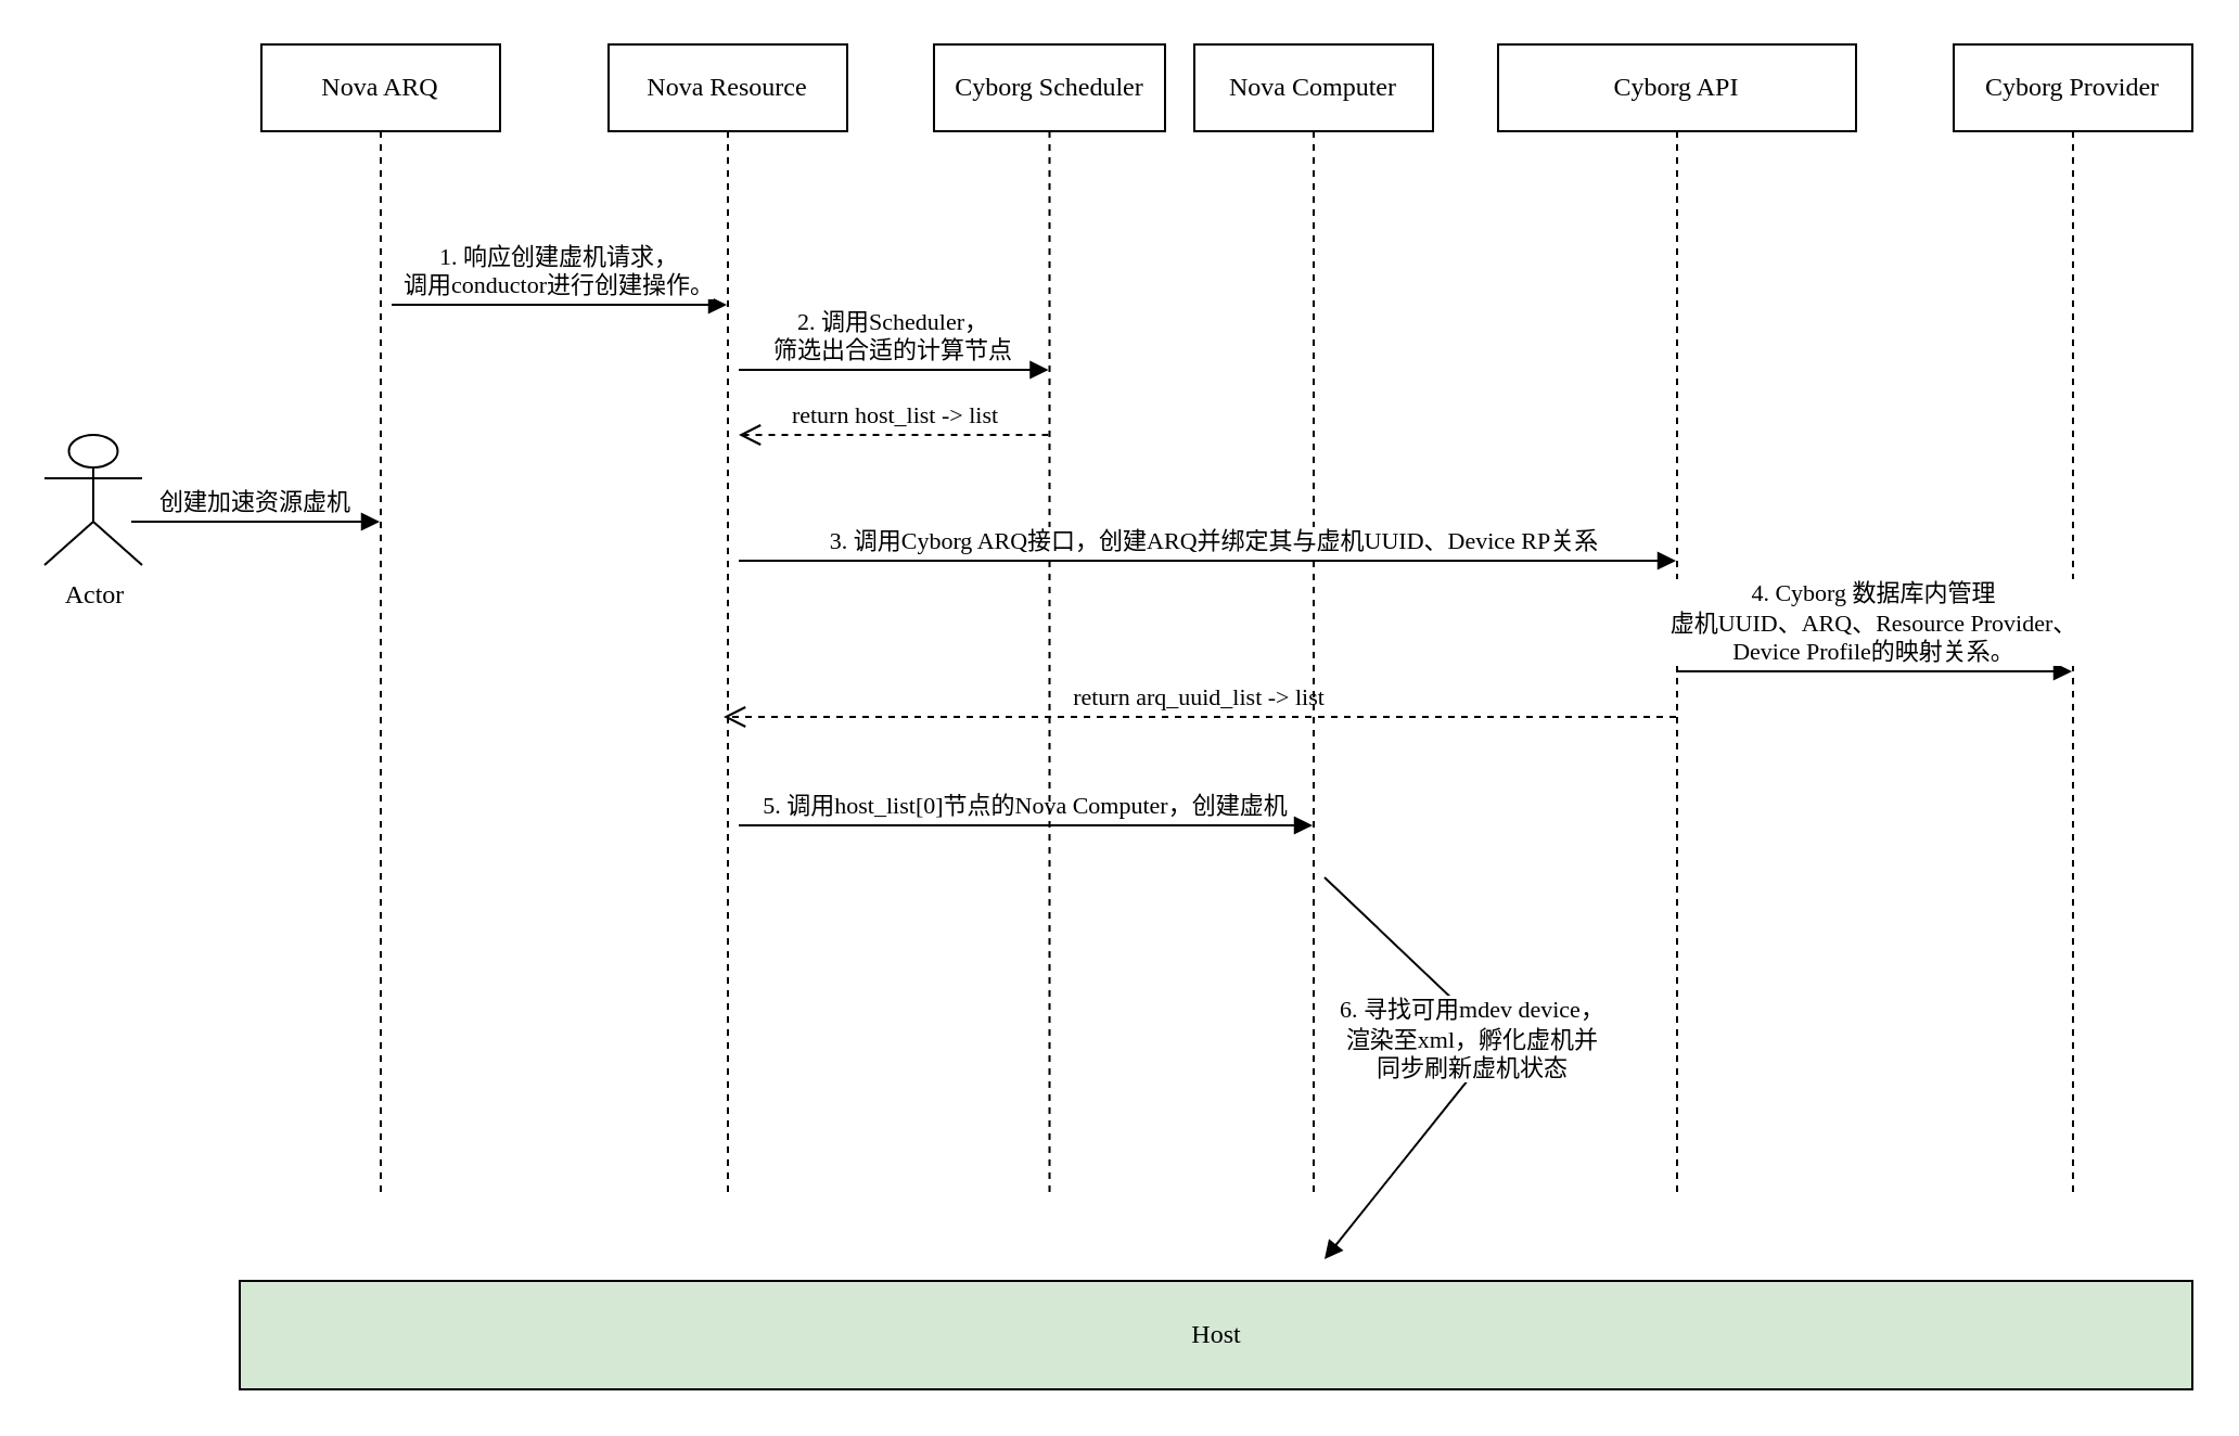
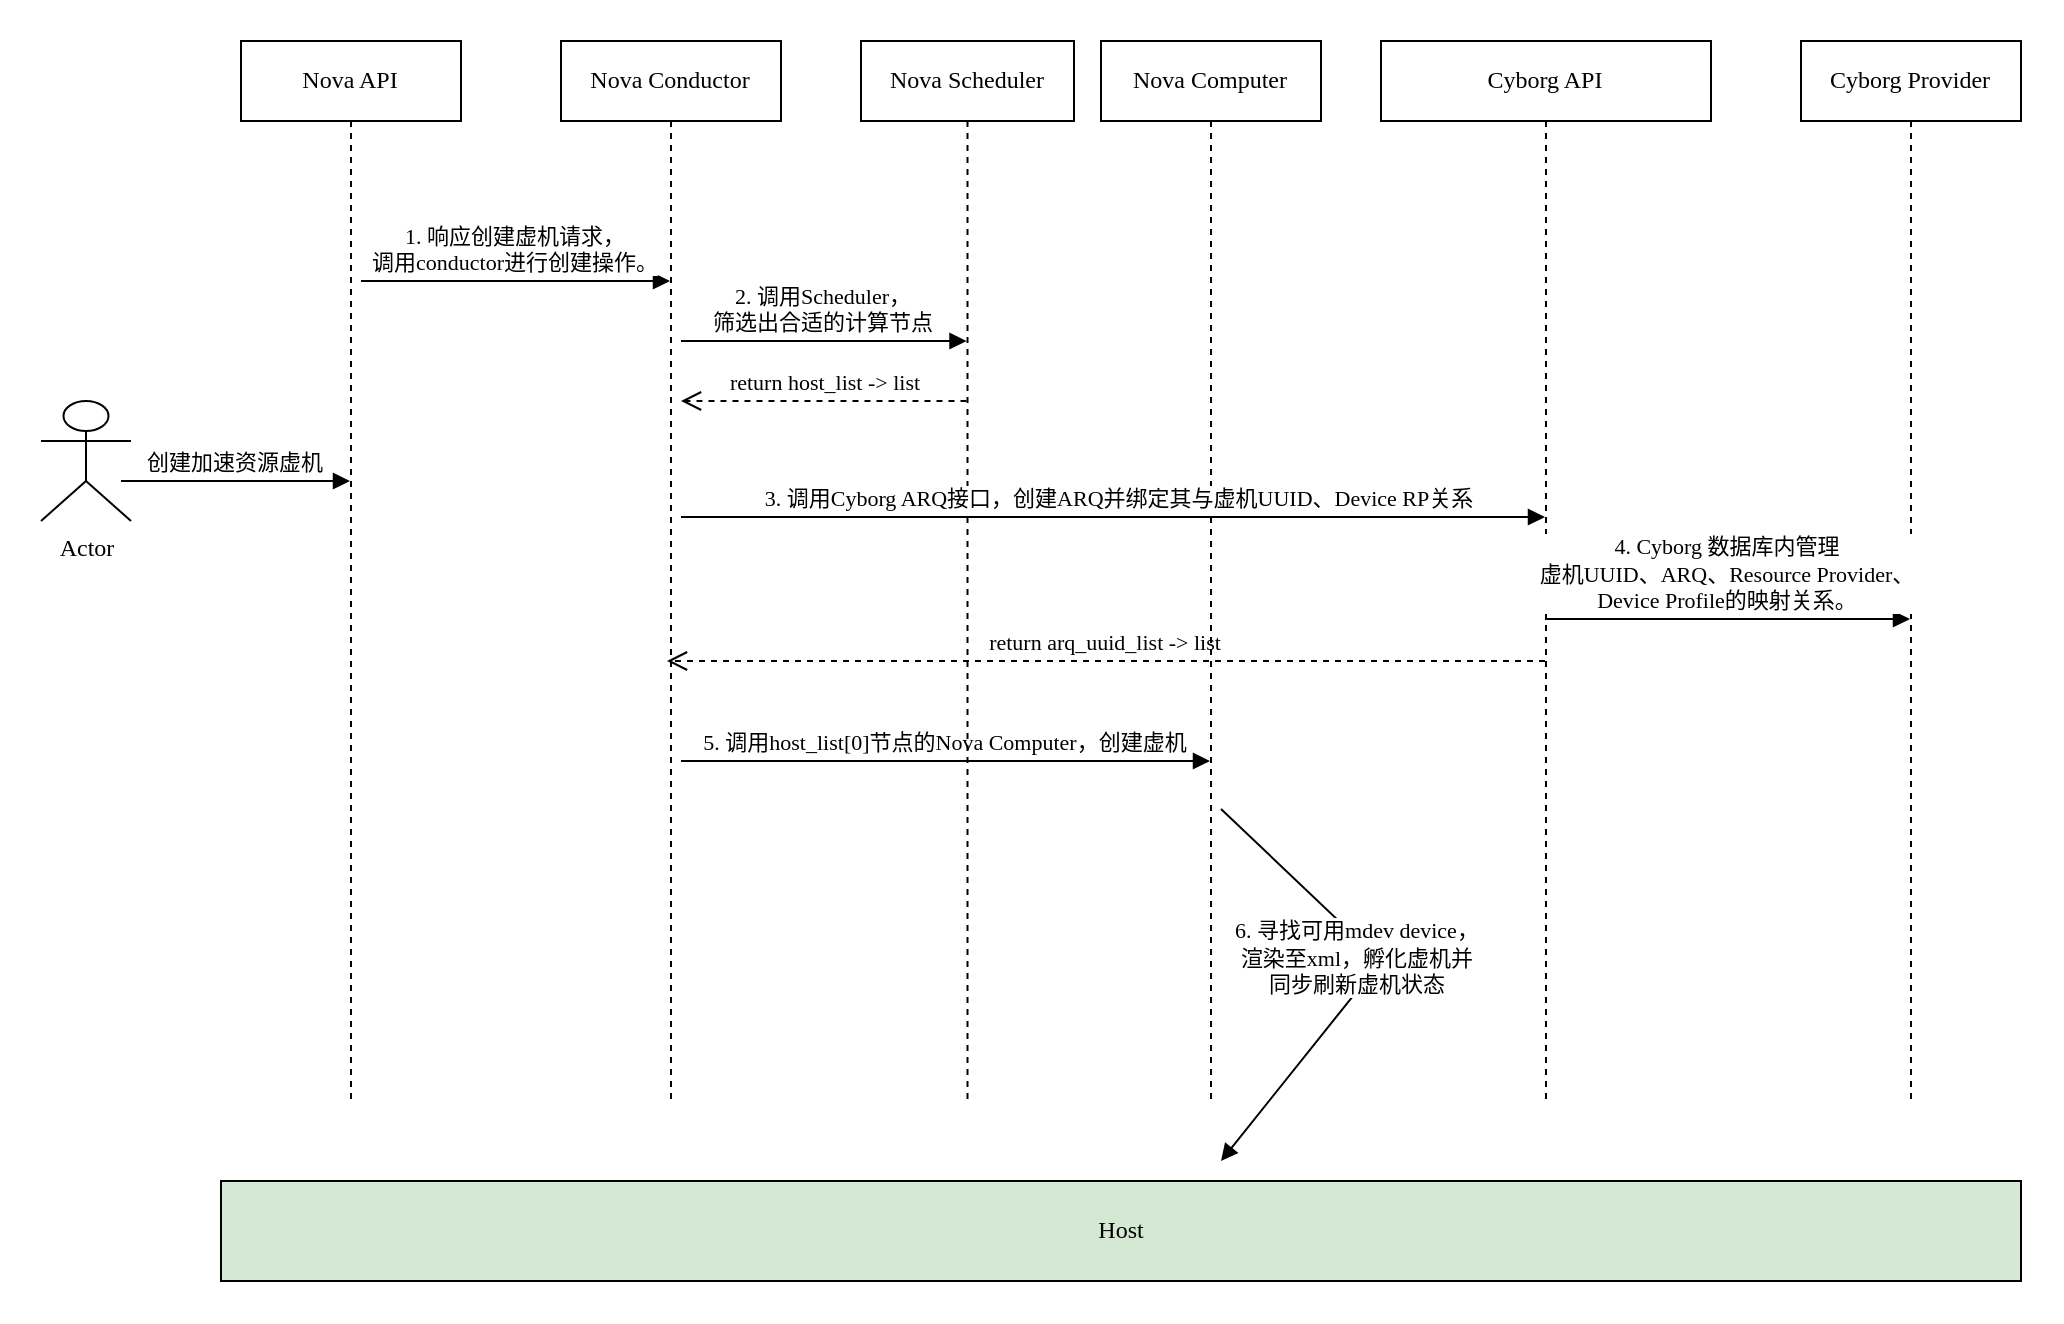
  <mxCell id="0" />
  <mxCell id="1" parent="0" />
- <mxCell id="2" value="Nova ARQ" style="shape=umlLifeline;perimeter=lifelinePerimeter;whiteSpace=wrap;html=1;container=1;collapsible=0;recursiveResize=0;outlineConnect=0;fontFamily=Comic Sans MS;" parent="1" vertex="1"><mxGeometry x="120" y="20" width="110" height="530" as="geometry" /></mxCell>
+ <mxCell id="2" value="Nova API" style="shape=umlLifeline;perimeter=lifelinePerimeter;whiteSpace=wrap;html=1;container=1;collapsible=0;recursiveResize=0;outlineConnect=0;fontFamily=Comic Sans MS;" parent="1" vertex="1"><mxGeometry x="120" y="20" width="110" height="530" as="geometry" /></mxCell>
  <mxCell id="3" value="创建加速资源虚机" style="html=1;verticalAlign=bottom;endArrow=block;rounded=0;fontFamily=Comic Sans MS;" parent="2" edge="1"><mxGeometry width="80" relative="1" as="geometry"><mxPoint x="-60" y="220" as="sourcePoint" /><mxPoint x="54.5" y="220" as="targetPoint" /></mxGeometry></mxCell>
  <mxCell id="4" value="&lt;span style=&quot;&quot;&gt;1. 响应创建虚机请求，&lt;br&gt;&lt;/span&gt;&lt;span style=&quot;&quot;&gt;调用conductor进行创建操作。&lt;/span&gt;" style="html=1;verticalAlign=bottom;endArrow=block;rounded=0;fontFamily=Comic Sans MS;" parent="2" target="5" edge="1"><mxGeometry width="80" relative="1" as="geometry"><mxPoint x="60" y="120" as="sourcePoint" /><mxPoint x="130" y="120" as="targetPoint" /></mxGeometry></mxCell>
- <mxCell id="5" value="Nova Resource" style="shape=umlLifeline;perimeter=lifelinePerimeter;whiteSpace=wrap;html=1;container=1;collapsible=0;recursiveResize=0;outlineConnect=0;fontFamily=Comic Sans MS;" parent="1" vertex="1"><mxGeometry x="280" y="20" width="110" height="530" as="geometry" /></mxCell>
+ <mxCell id="5" value="Nova Conductor" style="shape=umlLifeline;perimeter=lifelinePerimeter;whiteSpace=wrap;html=1;container=1;collapsible=0;recursiveResize=0;outlineConnect=0;fontFamily=Comic Sans MS;" parent="1" vertex="1"><mxGeometry x="280" y="20" width="110" height="530" as="geometry" /></mxCell>
  <mxCell id="6" value="return host_list -&amp;gt; list" style="html=1;verticalAlign=bottom;endArrow=open;dashed=1;endSize=8;rounded=0;fontFamily=Comic Sans MS;" parent="5" edge="1"><mxGeometry relative="1" as="geometry"><mxPoint x="202.75" y="180" as="sourcePoint" /><mxPoint x="60" y="180" as="targetPoint" /></mxGeometry></mxCell>
  <mxCell id="7" value="5. 调用host_list[0]节点的Nova Computer，创建虚机" style="html=1;verticalAlign=bottom;endArrow=block;rounded=0;fontFamily=Comic Sans MS;" parent="5" target="10" edge="1"><mxGeometry width="80" relative="1" as="geometry"><mxPoint x="60" y="360" as="sourcePoint" /><mxPoint x="140" y="360" as="targetPoint" /></mxGeometry></mxCell>
- <mxCell id="8" value="Cyborg Scheduler" style="shape=umlLifeline;perimeter=lifelinePerimeter;whiteSpace=wrap;html=1;container=1;collapsible=0;recursiveResize=0;outlineConnect=0;fontFamily=Comic Sans MS;" parent="1" vertex="1"><mxGeometry x="430" y="20" width="106.5" height="530" as="geometry" /></mxCell>
+ <mxCell id="8" value="Nova Scheduler" style="shape=umlLifeline;perimeter=lifelinePerimeter;whiteSpace=wrap;html=1;container=1;collapsible=0;recursiveResize=0;outlineConnect=0;fontFamily=Comic Sans MS;" parent="1" vertex="1"><mxGeometry x="430" y="20" width="106.5" height="530" as="geometry" /></mxCell>
  <mxCell id="9" value="return arq_uuid_list -&amp;gt; list" style="html=1;verticalAlign=bottom;endArrow=open;dashed=1;endSize=8;rounded=0;fontFamily=Comic Sans MS;" parent="8" source="11" edge="1"><mxGeometry relative="1" as="geometry"><mxPoint x="304.5" y="310" as="sourcePoint" /><mxPoint x="-97" y="310" as="targetPoint" /></mxGeometry></mxCell>
  <mxCell id="10" value="Nova Computer" style="shape=umlLifeline;perimeter=lifelinePerimeter;whiteSpace=wrap;html=1;container=1;collapsible=0;recursiveResize=0;outlineConnect=0;fontFamily=Comic Sans MS;" parent="1" vertex="1"><mxGeometry x="550" y="20" width="110" height="530" as="geometry" /></mxCell>
  <mxCell id="11" value="Cyborg API" style="shape=umlLifeline;perimeter=lifelinePerimeter;whiteSpace=wrap;html=1;container=1;collapsible=0;recursiveResize=0;outlineConnect=0;fontFamily=Comic Sans MS;" parent="1" vertex="1"><mxGeometry x="690" y="20" width="165" height="530" as="geometry" /></mxCell>
  <mxCell id="12" value="Cyborg Provider" style="shape=umlLifeline;perimeter=lifelinePerimeter;whiteSpace=wrap;html=1;container=1;collapsible=0;recursiveResize=0;outlineConnect=0;fontFamily=Comic Sans MS;" parent="1" vertex="1"><mxGeometry x="900" y="20" width="110" height="530" as="geometry" /></mxCell>
  <mxCell id="13" value="Actor" style="shape=umlActor;verticalLabelPosition=bottom;verticalAlign=top;html=1;outlineConnect=0;fontFamily=Comic Sans MS;" parent="1" vertex="1"><mxGeometry x="20" y="200" width="45" height="60" as="geometry" /></mxCell>
  <mxCell id="14" value="2. 调用Scheduler，&lt;br&gt;筛选出合适的计算节点" style="html=1;verticalAlign=bottom;endArrow=block;rounded=0;fontFamily=Comic Sans MS;" parent="1" target="8" edge="1"><mxGeometry width="80" relative="1" as="geometry"><mxPoint x="340" y="170" as="sourcePoint" /><mxPoint x="420" y="170" as="targetPoint" /></mxGeometry></mxCell>
  <mxCell id="15" value="3. 调用Cyborg ARQ接口，创建ARQ并绑定其与虚机UUID、Device RP关系" style="html=1;verticalAlign=bottom;endArrow=block;rounded=0;fontFamily=Comic Sans MS;" parent="1" target="11" edge="1"><mxGeometry x="0.014" width="80" relative="1" as="geometry"><mxPoint x="340" y="258" as="sourcePoint" /><mxPoint x="734.5" y="258" as="targetPoint" /><mxPoint as="offset" /></mxGeometry></mxCell>
  <mxCell id="16" value="4. Cyborg 数据库内管理&lt;br&gt;虚机UUID、ARQ、Resource Provider、&lt;br&gt;Device Profile的映射关系。" style="html=1;verticalAlign=bottom;endArrow=block;rounded=0;fontFamily=Comic Sans MS;" parent="1" source="11" edge="1"><mxGeometry width="80" relative="1" as="geometry"><mxPoint x="750" y="309" as="sourcePoint" /><mxPoint x="954.5" y="309" as="targetPoint" /></mxGeometry></mxCell>
  <mxCell id="17" value="6. 寻找可用mdev device，&lt;br&gt;渲染至xml，孵化虚机并&lt;br&gt;同步刷新虚机状态" style="html=1;verticalAlign=bottom;endArrow=block;rounded=0;fontFamily=Comic Sans MS;" parent="1" edge="1"><mxGeometry x="0.113" y="3" width="80" relative="1" as="geometry"><mxPoint x="610" y="404" as="sourcePoint" /><mxPoint x="610" y="580" as="targetPoint" /><Array as="points"><mxPoint x="690" y="480" /></Array><mxPoint y="1" as="offset" /></mxGeometry></mxCell>
  <mxCell id="18" value="Host" style="html=1;fontFamily=Comic Sans MS;fillColor=#d5e8d4;" parent="1" vertex="1"><mxGeometry x="110" y="590" width="900" height="50" as="geometry" /></mxCell>
